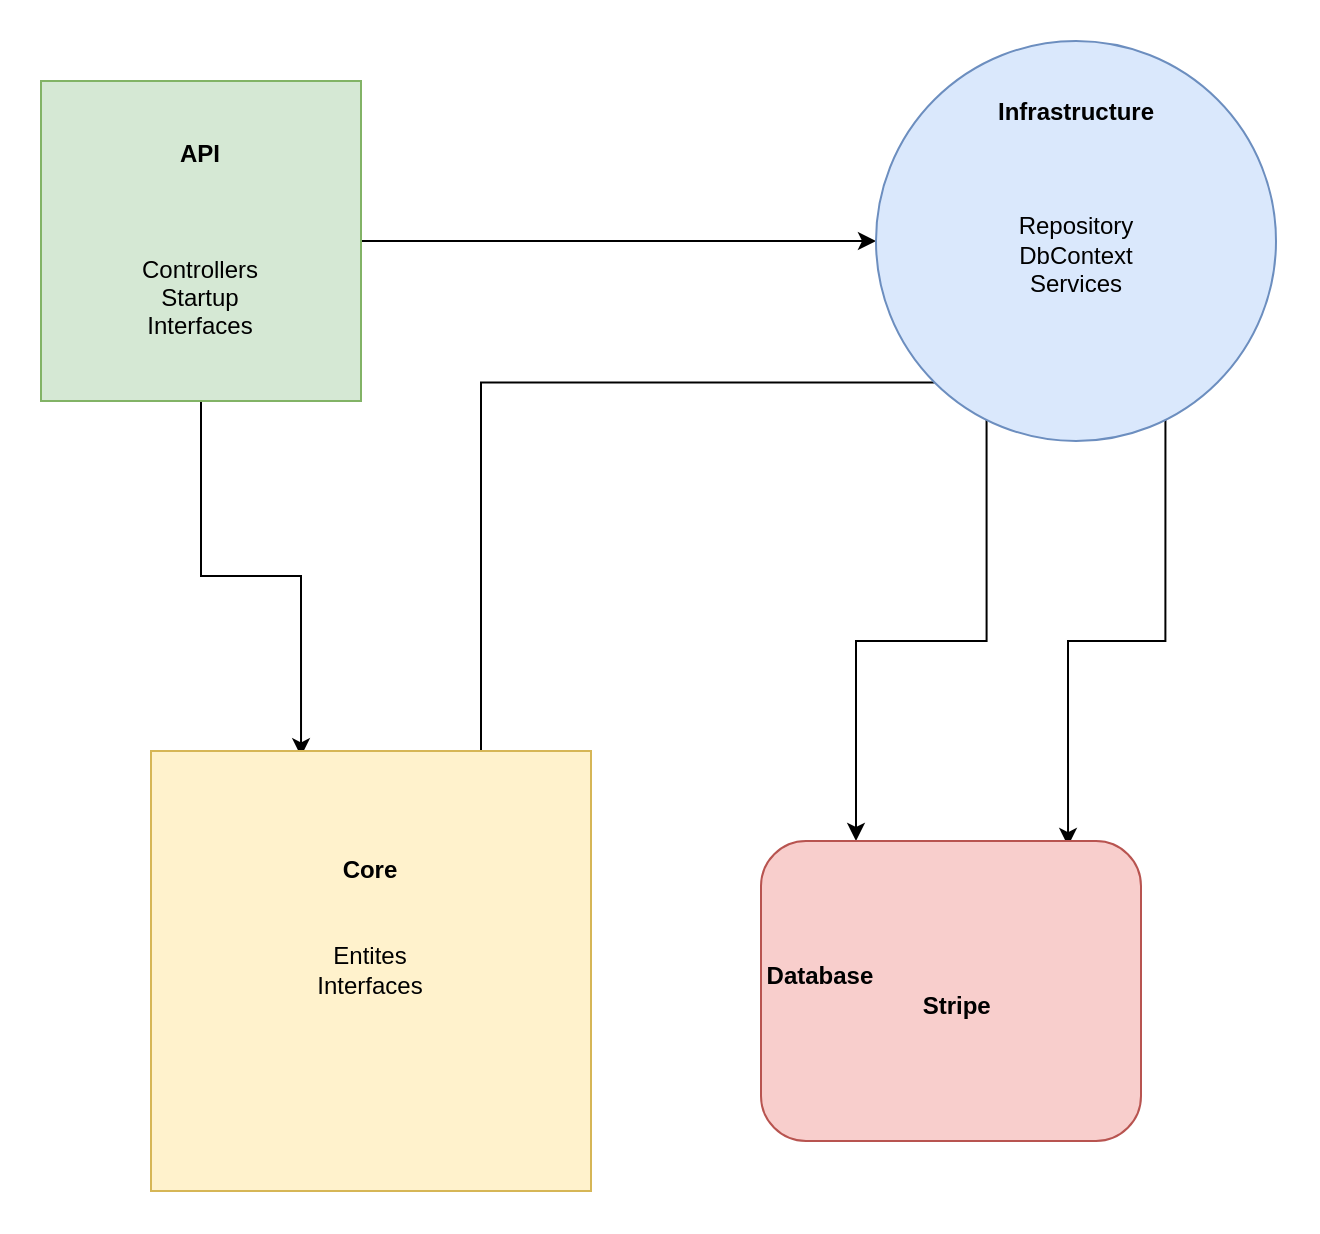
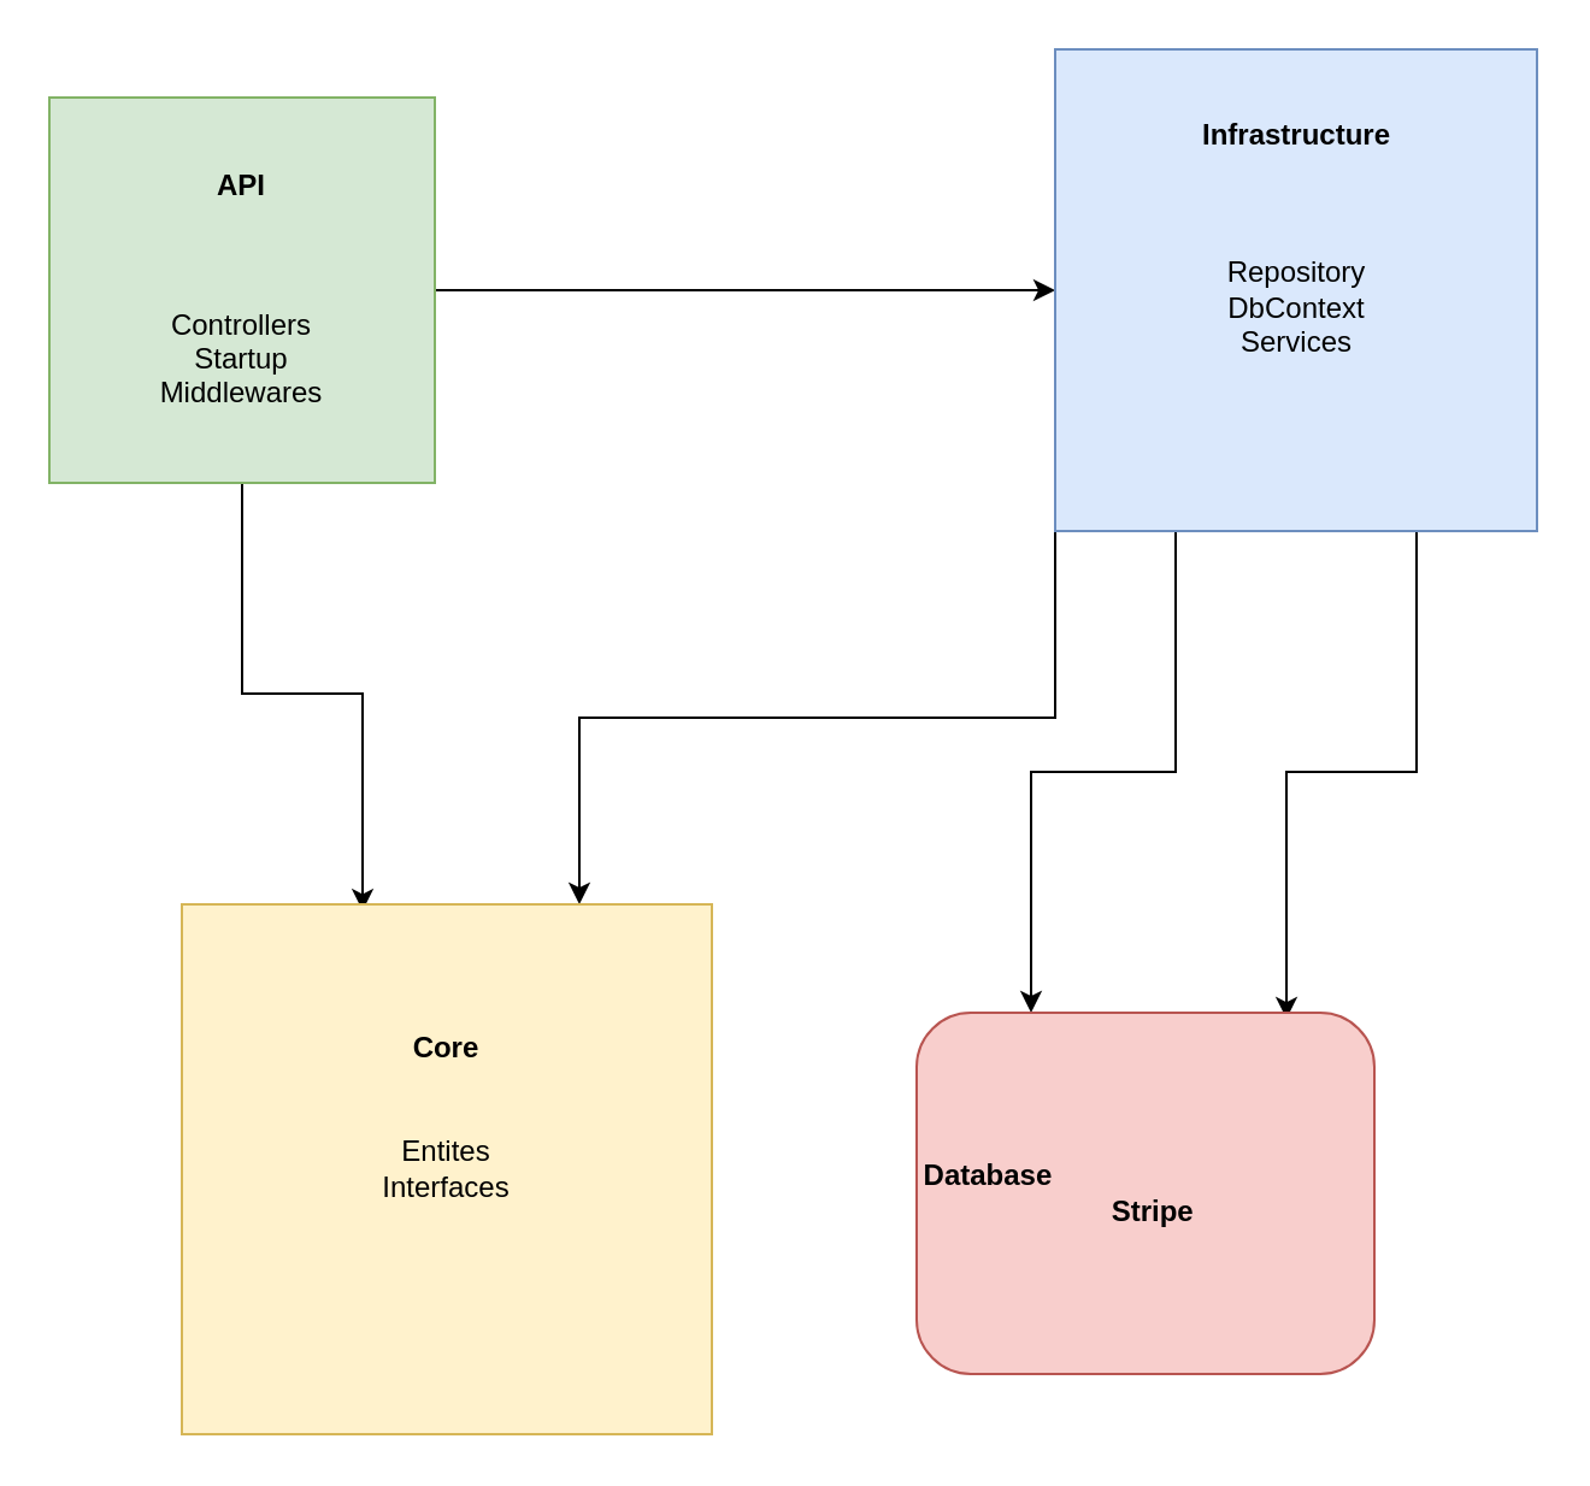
  <mxCell id="0" />
  <mxCell id="1" parent="0" />
  <mxCell id="2" style="edgeStyle=orthogonalEdgeStyle;rounded=0;orthogonalLoop=1;jettySize=auto;html=1;exitX=1;exitY=0.5;exitDx=0;exitDy=0;" edge="1" parent="1" source="4" target="8"><mxGeometry relative="1" as="geometry" /></mxCell>
  <mxCell id="3" style="edgeStyle=orthogonalEdgeStyle;rounded=0;orthogonalLoop=1;jettySize=auto;html=1;exitX=0.5;exitY=1;exitDx=0;exitDy=0;entryX=0.341;entryY=0.012;entryDx=0;entryDy=0;entryPerimeter=0;" edge="1" parent="1" source="4" target="10"><mxGeometry relative="1" as="geometry" /></mxCell>
- <mxCell id="4" value="&lt;b&gt;API&lt;br&gt;&lt;/b&gt;&lt;br&gt;&lt;br&gt;&lt;br&gt;Controllers&lt;br&gt;Startup&lt;br&gt;Interfaces" style="whiteSpace=wrap;html=1;aspect=fixed;fillColor=#d5e8d4;strokeColor=#82b366;" vertex="1" parent="1"><mxGeometry x="20" y="40" width="160" height="160" as="geometry" /></mxCell>
- <mxCell id="5" style="edgeStyle=orthogonalEdgeStyle;rounded=0;orthogonalLoop=1;jettySize=auto;html=1;exitX=0;exitY=1;exitDx=0;exitDy=0;entryX=0.75;entryY=0;entryDx=0;entryDy=0;endArrow=none;" edge="1" parent="1" source="8" target="10"><mxGeometry relative="1" as="geometry" /></mxCell>
+ <mxCell id="4" value="&lt;b&gt;API&lt;br&gt;&lt;/b&gt;&lt;br&gt;&lt;br&gt;&lt;br&gt;Controllers&lt;br&gt;Startup&lt;br&gt;Middlewares" style="whiteSpace=wrap;html=1;aspect=fixed;fillColor=#d5e8d4;strokeColor=#82b366;" vertex="1" parent="1"><mxGeometry x="20" y="40" width="160" height="160" as="geometry" /></mxCell>
+ <mxCell id="5" style="edgeStyle=orthogonalEdgeStyle;rounded=0;orthogonalLoop=1;jettySize=auto;html=1;exitX=0;exitY=1;exitDx=0;exitDy=0;entryX=0.75;entryY=0;entryDx=0;entryDy=0;" edge="1" parent="1" source="8" target="10"><mxGeometry relative="1" as="geometry" /></mxCell>
  <mxCell id="6" style="edgeStyle=orthogonalEdgeStyle;rounded=0;orthogonalLoop=1;jettySize=auto;html=1;exitX=0.25;exitY=1;exitDx=0;exitDy=0;entryX=0.25;entryY=0;entryDx=0;entryDy=0;" edge="1" parent="1" source="8" target="9"><mxGeometry relative="1" as="geometry" /></mxCell>
  <mxCell id="7" style="edgeStyle=orthogonalEdgeStyle;rounded=0;orthogonalLoop=1;jettySize=auto;html=1;exitX=0.75;exitY=1;exitDx=0;exitDy=0;entryX=0.808;entryY=0.017;entryDx=0;entryDy=0;entryPerimeter=0;" edge="1" parent="1" source="8" target="9"><mxGeometry relative="1" as="geometry" /></mxCell>
- <mxCell id="8" value="&lt;b&gt;Infrastructure&lt;/b&gt;&lt;br&gt;&lt;br&gt;&lt;br&gt;&lt;br&gt;Repository&lt;br&gt;DbContext&lt;br&gt;Services&lt;br&gt;&lt;br&gt;&lt;br&gt;&lt;br&gt;" style="ellipse;whiteSpace=wrap;html=1;aspect=fixed;fillColor=#dae8fc;strokeColor=#6c8ebf;" vertex="1" parent="1"><mxGeometry x="437.5" y="20" width="200" height="200" as="geometry" /></mxCell>
+ <mxCell id="8" value="&lt;b&gt;Infrastructure&lt;/b&gt;&lt;br&gt;&lt;br&gt;&lt;br&gt;&lt;br&gt;Repository&lt;br&gt;DbContext&lt;br&gt;Services&lt;br&gt;&lt;br&gt;&lt;br&gt;&lt;br&gt;" style="whiteSpace=wrap;html=1;aspect=fixed;fillColor=#dae8fc;strokeColor=#6c8ebf;" vertex="1" parent="1"><mxGeometry x="437.5" y="20" width="200" height="200" as="geometry" /></mxCell>
  <mxCell id="9" value="&lt;b&gt;Database&amp;nbsp; &amp;nbsp; &amp;nbsp; &amp;nbsp; &amp;nbsp; &amp;nbsp; &amp;nbsp; &amp;nbsp; &amp;nbsp; &amp;nbsp; &amp;nbsp; &amp;nbsp; &amp;nbsp; &amp;nbsp; &amp;nbsp; &amp;nbsp; &amp;nbsp; &amp;nbsp; &amp;nbsp; &amp;nbsp; &amp;nbsp; Stripe&lt;/b&gt;" style="rounded=1;whiteSpace=wrap;html=1;fillColor=#f8cecc;strokeColor=#b85450;" vertex="1" parent="1"><mxGeometry x="380" y="420" width="190" height="150" as="geometry" /></mxCell>
  <mxCell id="10" value="&lt;b&gt;Core&lt;/b&gt;&lt;br&gt;&lt;br&gt;&lt;br&gt;Entites&lt;br&gt;Interfaces&lt;br&gt;&lt;br&gt;&lt;br&gt;&lt;br&gt;" style="whiteSpace=wrap;html=1;aspect=fixed;fillColor=#fff2cc;strokeColor=#d6b656;" vertex="1" parent="1"><mxGeometry x="75" y="375" width="220" height="220" as="geometry" /></mxCell>
